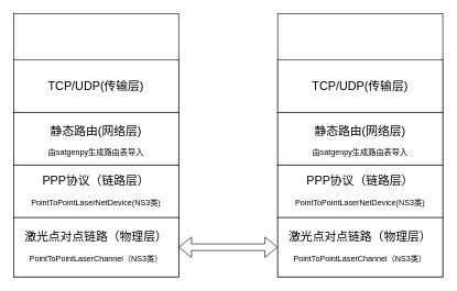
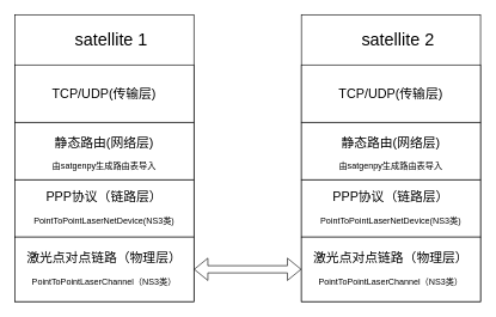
  <mxCell id="0" />
  <mxCell id="1" parent="0" />
  <mxCell id="2" value="" style="rounded=0;whiteSpace=wrap;html=1;" vertex="1" parent="1"><mxGeometry x="20" y="20" width="250" height="400" as="geometry" /></mxCell>
+ <mxCell id="3" value="&lt;font style=&quot;font-size: 24px;&quot;&gt;satellite 1&lt;/font&gt;" style="text;html=1;strokeColor=none;fillColor=none;align=center;verticalAlign=middle;whiteSpace=wrap;rounded=0;" vertex="1" parent="1"><mxGeometry x="90" y="30" width="130" height="50" as="geometry" /></mxCell>
  <mxCell id="4" value="&lt;font style=&quot;font-size: 18px;&quot;&gt;PPP协议（链路层）&lt;br&gt;&lt;/font&gt;&lt;br&gt;PointToPointLaserNetDevice(NS3类)" style="rounded=0;whiteSpace=wrap;html=1;" vertex="1" parent="1"><mxGeometry x="20" y="250" width="250" height="80" as="geometry" /></mxCell>
  <mxCell id="5" value="&lt;font style=&quot;&quot;&gt;&lt;span style=&quot;font-size: 18px;&quot;&gt;激光点对点链路（物理层）&lt;br&gt;&lt;/span&gt;&lt;br&gt;&lt;font style=&quot;font-size: 12px;&quot;&gt;PointToPointLaserChannel（NS3类）&lt;/font&gt;&lt;br&gt;&lt;/font&gt;" style="rounded=0;whiteSpace=wrap;html=1;" vertex="1" parent="1"><mxGeometry x="20" y="330" width="250" height="90" as="geometry" /></mxCell>
  <mxCell id="6" value="&lt;font style=&quot;&quot;&gt;&lt;span style=&quot;font-size: 18px;&quot;&gt;&lt;br&gt;静态路由(网络层)&lt;/span&gt;&lt;br&gt;&lt;font style=&quot;font-size: 12px;&quot;&gt;&lt;br&gt;由satgenpy生成路由表导入&lt;br&gt;&lt;/font&gt;&lt;br&gt;&lt;/font&gt;" style="rounded=0;whiteSpace=wrap;html=1;" vertex="1" parent="1"><mxGeometry x="20" y="170" width="250" height="80" as="geometry" /></mxCell>
  <mxCell id="7" value="&lt;font style=&quot;font-size: 18px;&quot;&gt;TCP/UDP(传输层)&lt;/font&gt;" style="rounded=0;whiteSpace=wrap;html=1;" vertex="1" parent="1"><mxGeometry x="20" y="90" width="250" height="80" as="geometry" /></mxCell>
  <mxCell id="8" value="" style="rounded=0;whiteSpace=wrap;html=1;" vertex="1" parent="1"><mxGeometry x="420" y="20" width="250" height="400" as="geometry" /></mxCell>
+ <mxCell id="9" value="&lt;font style=&quot;font-size: 24px;&quot;&gt;satellite 2&lt;br&gt;&lt;/font&gt;" style="text;html=1;strokeColor=none;fillColor=none;align=center;verticalAlign=middle;whiteSpace=wrap;rounded=0;" vertex="1" parent="1"><mxGeometry x="490" y="30" width="130" height="50" as="geometry" /></mxCell>
  <mxCell id="10" value="&lt;font style=&quot;font-size: 18px;&quot;&gt;PPP协议（链路层）&lt;br&gt;&lt;/font&gt;&lt;br&gt;PointToPointLaserNetDevice(NS3类)" style="rounded=0;whiteSpace=wrap;html=1;" vertex="1" parent="1"><mxGeometry x="420" y="250" width="250" height="80" as="geometry" /></mxCell>
  <mxCell id="11" value="&lt;font style=&quot;&quot;&gt;&lt;span style=&quot;font-size: 18px;&quot;&gt;激光点对点链路（物理层）&lt;br&gt;&lt;/span&gt;&lt;br&gt;&lt;font style=&quot;font-size: 12px;&quot;&gt;PointToPointLaserChannel（NS3类）&lt;/font&gt;&lt;br&gt;&lt;/font&gt;" style="rounded=0;whiteSpace=wrap;html=1;" vertex="1" parent="1"><mxGeometry x="420" y="330" width="250" height="90" as="geometry" /></mxCell>
  <mxCell id="12" value="&lt;font style=&quot;&quot;&gt;&lt;span style=&quot;font-size: 18px;&quot;&gt;&lt;br&gt;静态路由(网络层)&lt;/span&gt;&lt;br&gt;&lt;font style=&quot;font-size: 12px;&quot;&gt;&lt;br&gt;由satgenpy生成路由表导入&lt;br&gt;&lt;/font&gt;&lt;br&gt;&lt;/font&gt;" style="rounded=0;whiteSpace=wrap;html=1;" vertex="1" parent="1"><mxGeometry x="420" y="170" width="250" height="80" as="geometry" /></mxCell>
  <mxCell id="13" value="&lt;font style=&quot;font-size: 18px;&quot;&gt;TCP/UDP(传输层)&lt;/font&gt;" style="rounded=0;whiteSpace=wrap;html=1;" vertex="1" parent="1"><mxGeometry x="420" y="90" width="250" height="80" as="geometry" /></mxCell>
  <mxCell id="14" value="" style="shape=flexArrow;endArrow=classic;startArrow=classic;html=1;rounded=0;entryX=0;entryY=0.5;entryDx=0;entryDy=0;exitX=1;exitY=0.5;exitDx=0;exitDy=0;" edge="1" parent="1" source="5" target="11"><mxGeometry width="100" height="100" relative="1" as="geometry"><mxPoint x="320" y="300" as="sourcePoint" /><mxPoint x="420" y="200" as="targetPoint" /></mxGeometry></mxCell>
